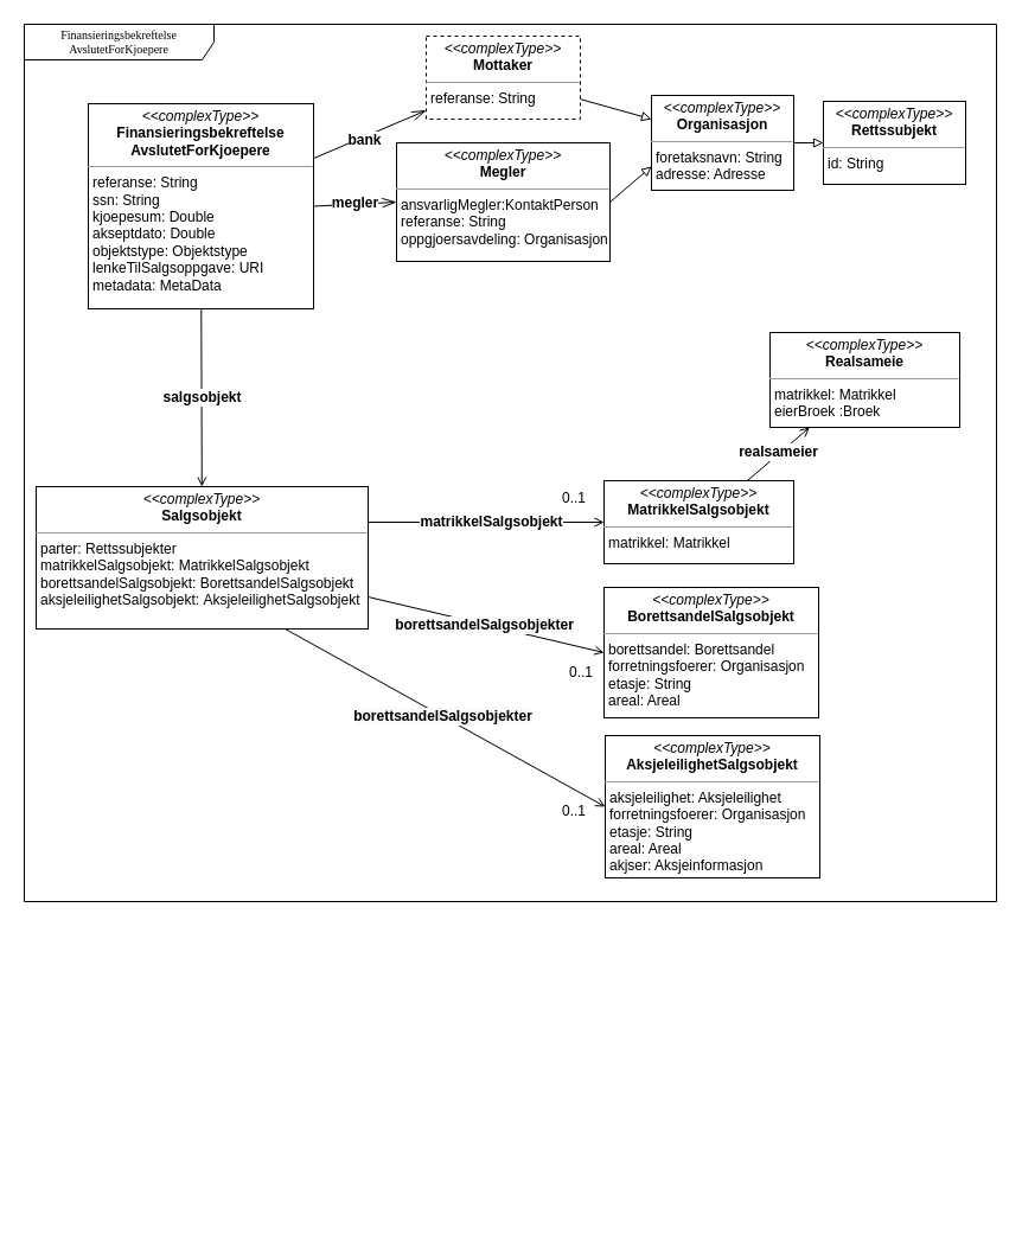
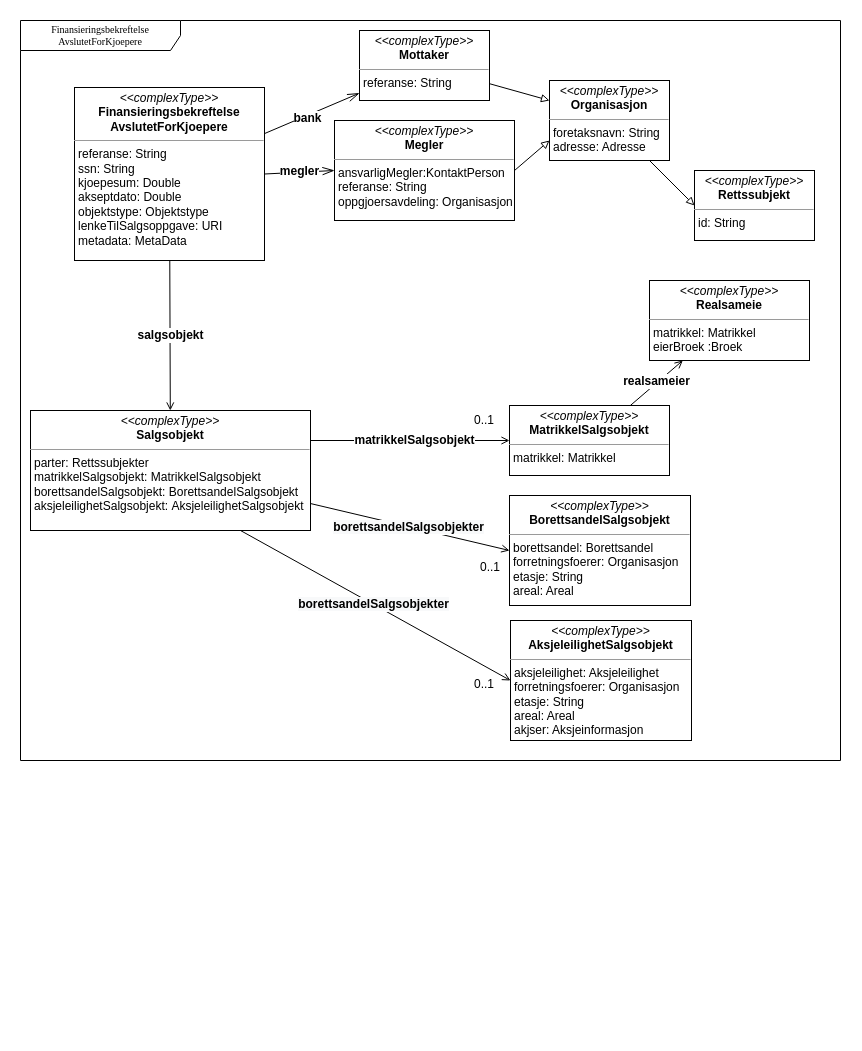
  <mxCell id="0" />
  <mxCell id="1" parent="0" />
  <mxCell id="2" value="Finansieringsbekreftelse&lt;br&gt;AvslutetForKjoepere" style="shape=umlFrame;whiteSpace=wrap;html=1;rounded=0;shadow=0;comic=0;labelBackgroundColor=none;strokeWidth=1;fontFamily=Verdana;fontSize=10;align=center;width=160;height=30;" parent="1" vertex="1"><mxGeometry x="20" y="20" width="820" height="740" as="geometry" /></mxCell>
  <mxCell id="3" style="edgeStyle=orthogonalEdgeStyle;rounded=0;html=1;dashed=1;labelBackgroundColor=none;startFill=0;endArrow=open;endFill=0;endSize=10;fontFamily=Verdana;fontSize=10;" parent="1" edge="1"><mxGeometry relative="1" as="geometry"><Array as="points" /><mxPoint x="730" y="838" as="targetPoint" /></mxGeometry></mxCell>
  <mxCell id="4" style="edgeStyle=orthogonalEdgeStyle;rounded=0;html=1;dashed=1;labelBackgroundColor=none;startFill=0;endArrow=open;endFill=0;endSize=10;fontFamily=Verdana;fontSize=10;" parent="1" edge="1"><mxGeometry relative="1" as="geometry"><mxPoint x="730" y="948" as="sourcePoint" /></mxGeometry></mxCell>
  <mxCell id="5" style="edgeStyle=orthogonalEdgeStyle;rounded=0;html=1;dashed=1;labelBackgroundColor=none;startFill=0;endArrow=open;endFill=0;endSize=10;fontFamily=Verdana;fontSize=10;" parent="1" edge="1"><mxGeometry relative="1" as="geometry"><Array as="points"><mxPoint x="410" y="1029" /><mxPoint x="410" y="1029" /></Array><mxPoint x="380" y="1029" as="sourcePoint" /></mxGeometry></mxCell>
  <mxCell id="6" style="edgeStyle=none;rounded=0;orthogonalLoop=1;jettySize=auto;html=1;entryX=0;entryY=0.25;entryDx=0;entryDy=0;endArrow=block;endFill=0;" parent="1" source="7" target="13" edge="1"><mxGeometry relative="1" as="geometry" /></mxCell>
- <mxCell id="7" value="&lt;p style=&quot;margin: 0px ; margin-top: 4px ; text-align: center&quot;&gt;&lt;i style=&quot;font-family: &amp;#34;helvetica&amp;#34;&quot;&gt;&amp;lt;&amp;lt;complexType&amp;gt;&amp;gt;&lt;/i&gt;&lt;br style=&quot;font-family: &amp;#34;helvetica&amp;#34;&quot;&gt;&lt;b style=&quot;font-family: &amp;#34;helvetica&amp;#34;&quot;&gt;Mottaker&lt;/b&gt;&lt;br&gt;&lt;/p&gt;&lt;hr size=&quot;1&quot;&gt;&lt;p style=&quot;margin: 0px ; margin-left: 4px&quot;&gt;referanse: String&lt;br&gt;&lt;/p&gt;" style="verticalAlign=top;align=left;overflow=fill;fontSize=12;fontFamily=Helvetica;html=1;rounded=0;shadow=0;comic=0;labelBackgroundColor=none;strokeWidth=1;dashed=1;" parent="1" vertex="1"><mxGeometry x="359" y="30" width="130" height="70" as="geometry" /></mxCell>
+ <mxCell id="7" value="&lt;p style=&quot;margin: 0px ; margin-top: 4px ; text-align: center&quot;&gt;&lt;i style=&quot;font-family: &amp;#34;helvetica&amp;#34;&quot;&gt;&amp;lt;&amp;lt;complexType&amp;gt;&amp;gt;&lt;/i&gt;&lt;br style=&quot;font-family: &amp;#34;helvetica&amp;#34;&quot;&gt;&lt;b style=&quot;font-family: &amp;#34;helvetica&amp;#34;&quot;&gt;Mottaker&lt;/b&gt;&lt;br&gt;&lt;/p&gt;&lt;hr size=&quot;1&quot;&gt;&lt;p style=&quot;margin: 0px ; margin-left: 4px&quot;&gt;referanse: String&lt;br&gt;&lt;/p&gt;" style="verticalAlign=top;align=left;overflow=fill;fontSize=12;fontFamily=Helvetica;html=1;rounded=0;shadow=0;comic=0;labelBackgroundColor=none;strokeWidth=1" parent="1" vertex="1"><mxGeometry x="359" y="30" width="130" height="70" as="geometry" /></mxCell>
  <mxCell id="8" style="rounded=0;html=1;labelBackgroundColor=none;startFill=0;endArrow=openThin;endFill=0;endSize=10;fontFamily=Verdana;fontSize=10;" parent="1" source="11" target="7" edge="1"><mxGeometry relative="1" as="geometry" /></mxCell>
  <mxCell id="9" value="&lt;b&gt;&lt;font style=&quot;font-size: 12px&quot;&gt;bank&lt;/font&gt;&lt;/b&gt;" style="edgeLabel;html=1;align=center;verticalAlign=middle;resizable=0;points=[];" parent="8" vertex="1" connectable="0"><mxGeometry x="-0.35" y="1" relative="1" as="geometry"><mxPoint x="12" y="-1" as="offset" /></mxGeometry></mxCell>
  <mxCell id="10" value="&lt;font style=&quot;font-size: 12px&quot;&gt;&lt;b&gt;salgsobjekt&lt;/b&gt;&lt;/font&gt;" style="edgeStyle=none;rounded=0;orthogonalLoop=1;jettySize=auto;html=1;endArrow=open;endFill=0;" parent="1" source="11" target="21" edge="1"><mxGeometry relative="1" as="geometry" /></mxCell>
  <mxCell id="11" value="&lt;p style=&quot;margin: 0px ; margin-top: 4px ; text-align: center&quot;&gt;&lt;i&gt;&amp;lt;&amp;lt;complexType&amp;gt;&amp;gt;&lt;/i&gt;&lt;br&gt;&lt;b&gt;Finansieringsbekreftelse&lt;br&gt;AvslutetForKjoepere&lt;/b&gt;&lt;/p&gt;&lt;hr size=&quot;1&quot;&gt;&lt;p style=&quot;margin: 0px ; margin-left: 4px&quot;&gt;referanse: String&lt;/p&gt;&lt;p style=&quot;margin: 0px ; margin-left: 4px&quot;&gt;ssn: String&lt;/p&gt;&lt;p style=&quot;margin: 0px ; margin-left: 4px&quot;&gt;kjoepesum: Double&lt;br&gt;akseptdato: Double&lt;/p&gt;&lt;p style=&quot;margin: 0px ; margin-left: 4px&quot;&gt;objektstype: Objektstype&lt;/p&gt;&lt;p style=&quot;margin: 0px ; margin-left: 4px&quot;&gt;lenkeTilSalgsoppgave: URI&lt;br&gt;&lt;/p&gt;&lt;p style=&quot;margin: 0px ; margin-left: 4px&quot;&gt;metadata: MetaData&lt;/p&gt;" style="verticalAlign=top;align=left;overflow=fill;fontSize=12;fontFamily=Helvetica;html=1;rounded=0;shadow=0;comic=0;labelBackgroundColor=none;strokeWidth=1" parent="1" vertex="1"><mxGeometry x="74" y="87" width="190" height="173" as="geometry" /></mxCell>
  <mxCell id="12" style="edgeStyle=none;rounded=0;orthogonalLoop=1;jettySize=auto;html=1;entryX=0;entryY=0.5;entryDx=0;entryDy=0;endArrow=block;endFill=0;" parent="1" source="13" target="18" edge="1"><mxGeometry relative="1" as="geometry" /></mxCell>
  <mxCell id="13" value="&lt;p style=&quot;margin: 0px ; margin-top: 4px ; text-align: center&quot;&gt;&lt;i style=&quot;font-family: &amp;#34;helvetica&amp;#34;&quot;&gt;&amp;lt;&amp;lt;complexType&amp;gt;&amp;gt;&lt;/i&gt;&lt;br style=&quot;font-family: &amp;#34;helvetica&amp;#34;&quot;&gt;&lt;b style=&quot;font-family: &amp;#34;helvetica&amp;#34;&quot;&gt;Organisasjon&lt;/b&gt;&lt;br&gt;&lt;/p&gt;&lt;hr size=&quot;1&quot;&gt;&lt;p style=&quot;margin: 0px ; margin-left: 4px&quot;&gt;foretaksnavn: String&lt;br&gt;&lt;/p&gt;&lt;p style=&quot;margin: 0px ; margin-left: 4px&quot;&gt;adresse: Adresse&lt;/p&gt;" style="verticalAlign=top;align=left;overflow=fill;fontSize=12;fontFamily=Helvetica;html=1;rounded=0;shadow=0;comic=0;labelBackgroundColor=none;strokeWidth=1" parent="1" vertex="1"><mxGeometry x="549" y="80" width="120" height="80" as="geometry" /></mxCell>
  <mxCell id="14" value="&lt;p style=&quot;margin: 0px ; margin-top: 4px ; text-align: center&quot;&gt;&lt;i style=&quot;font-family: &amp;#34;helvetica&amp;#34;&quot;&gt;&amp;lt;&amp;lt;complexType&amp;gt;&amp;gt;&lt;/i&gt;&lt;br style=&quot;font-family: &amp;#34;helvetica&amp;#34;&quot;&gt;&lt;b style=&quot;font-family: &amp;#34;helvetica&amp;#34;&quot;&gt;Megler&lt;/b&gt;&lt;br&gt;&lt;/p&gt;&lt;hr size=&quot;1&quot;&gt;&lt;p style=&quot;margin: 0px ; margin-left: 4px&quot;&gt;ansvarligMegler:KontaktPerson&lt;/p&gt;&lt;p style=&quot;margin: 0px ; margin-left: 4px&quot;&gt;referanse: String&lt;br&gt;&lt;/p&gt;&lt;p style=&quot;margin: 0px ; margin-left: 4px&quot;&gt;oppgjoersavdeling: Organisasjon&lt;/p&gt;" style="verticalAlign=top;align=left;overflow=fill;fontSize=12;fontFamily=Helvetica;html=1;rounded=0;shadow=0;comic=0;labelBackgroundColor=none;strokeWidth=1" parent="1" vertex="1"><mxGeometry x="334" y="120" width="180" height="100" as="geometry" /></mxCell>
  <mxCell id="15" style="rounded=0;html=1;labelBackgroundColor=none;startFill=0;endArrow=openThin;endFill=0;endSize=10;fontFamily=Verdana;fontSize=10;entryX=0;entryY=0.5;entryDx=0;entryDy=0;exitX=1;exitY=0.5;exitDx=0;exitDy=0;" parent="1" source="11" target="14" edge="1"><mxGeometry relative="1" as="geometry"><mxPoint x="260" y="119.04" as="sourcePoint" /><mxPoint x="380" y="94.46" as="targetPoint" /></mxGeometry></mxCell>
  <mxCell id="16" value="&lt;span style=&quot;font-size: 12px&quot;&gt;&lt;b&gt;megler&lt;/b&gt;&lt;/span&gt;" style="edgeLabel;html=1;align=center;verticalAlign=middle;resizable=0;points=[];" parent="15" vertex="1" connectable="0"><mxGeometry x="-0.35" y="1" relative="1" as="geometry"><mxPoint x="12" y="-1" as="offset" /></mxGeometry></mxCell>
  <mxCell id="17" style="edgeStyle=none;rounded=0;orthogonalLoop=1;jettySize=auto;html=1;entryX=0;entryY=0.75;entryDx=0;entryDy=0;endArrow=block;endFill=0;exitX=1;exitY=0.5;exitDx=0;exitDy=0;" parent="1" source="14" target="13" edge="1"><mxGeometry relative="1" as="geometry"><mxPoint x="510" y="94.259" as="sourcePoint" /><mxPoint x="580" y="115" as="targetPoint" /></mxGeometry></mxCell>
- <mxCell id="18" value="&lt;p style=&quot;margin: 0px ; margin-top: 4px ; text-align: center&quot;&gt;&lt;i style=&quot;font-family: &amp;#34;helvetica&amp;#34;&quot;&gt;&amp;lt;&amp;lt;complexType&amp;gt;&amp;gt;&lt;/i&gt;&lt;br style=&quot;font-family: &amp;#34;helvetica&amp;#34;&quot;&gt;&lt;font face=&quot;helvetica&quot;&gt;&lt;b&gt;Rettssubjekt&lt;/b&gt;&lt;/font&gt;&lt;br&gt;&lt;/p&gt;&lt;hr size=&quot;1&quot;&gt;&lt;p style=&quot;margin: 0px ; margin-left: 4px&quot;&gt;id: String&lt;br&gt;&lt;/p&gt;" style="verticalAlign=top;align=left;overflow=fill;fontSize=12;fontFamily=Helvetica;html=1;rounded=0;shadow=0;comic=0;labelBackgroundColor=none;strokeWidth=1" parent="1" vertex="1"><mxGeometry x="694" y="85" width="120" height="70" as="geometry" /></mxCell>
+ <mxCell id="18" value="&lt;p style=&quot;margin: 0px ; margin-top: 4px ; text-align: center&quot;&gt;&lt;i style=&quot;font-family: &amp;#34;helvetica&amp;#34;&quot;&gt;&amp;lt;&amp;lt;complexType&amp;gt;&amp;gt;&lt;/i&gt;&lt;br style=&quot;font-family: &amp;#34;helvetica&amp;#34;&quot;&gt;&lt;font face=&quot;helvetica&quot;&gt;&lt;b&gt;Rettssubjekt&lt;/b&gt;&lt;/font&gt;&lt;br&gt;&lt;/p&gt;&lt;hr size=&quot;1&quot;&gt;&lt;p style=&quot;margin: 0px ; margin-left: 4px&quot;&gt;id: String&lt;br&gt;&lt;/p&gt;" style="verticalAlign=top;align=left;overflow=fill;fontSize=12;fontFamily=Helvetica;html=1;rounded=0;shadow=0;comic=0;labelBackgroundColor=none;strokeWidth=1" parent="1" vertex="1"><mxGeometry x="694" y="170" width="120" height="70" as="geometry" /></mxCell>
  <mxCell id="19" style="edgeStyle=none;rounded=0;orthogonalLoop=1;jettySize=auto;html=1;entryX=0;entryY=0.5;entryDx=0;entryDy=0;endArrow=open;endFill=0;" parent="1" source="21" target="29" edge="1"><mxGeometry relative="1" as="geometry" /></mxCell>
  <mxCell id="20" value="&lt;span style=&quot;font-size: 12px ; text-align: left ; background-color: rgb(248 , 249 , 250)&quot;&gt;borettsandelSalgsobjekter&lt;/span&gt;" style="edgeLabel;html=1;align=center;verticalAlign=middle;resizable=0;points=[];fontSize=12;fontStyle=1" parent="19" vertex="1" connectable="0"><mxGeometry x="-0.017" relative="1" as="geometry"><mxPoint as="offset" /></mxGeometry></mxCell>
  <mxCell id="21" value="&lt;p style=&quot;margin: 0px ; margin-top: 4px ; text-align: center&quot;&gt;&lt;i style=&quot;font-family: &amp;#34;helvetica&amp;#34;&quot;&gt;&amp;lt;&amp;lt;complexType&amp;gt;&amp;gt;&lt;/i&gt;&lt;br style=&quot;font-family: &amp;#34;helvetica&amp;#34;&quot;&gt;&lt;font face=&quot;helvetica&quot;&gt;&lt;b&gt;Salgsobjekt&lt;/b&gt;&lt;/font&gt;&lt;br&gt;&lt;/p&gt;&lt;hr size=&quot;1&quot;&gt;&lt;p style=&quot;margin: 0px ; margin-left: 4px&quot;&gt;parter: Rettssubjekter&lt;br&gt;&lt;/p&gt;&lt;p style=&quot;margin: 0px ; margin-left: 4px&quot;&gt;matrikkelSalgsobjekt:&amp;nbsp;MatrikkelSalgsobjekt&lt;br&gt;&lt;/p&gt;&lt;p style=&quot;margin: 0px ; margin-left: 4px&quot;&gt;borettsandelSalgsobjekt:&amp;nbsp;BorettsandelSalgsobjekt&lt;br&gt;&lt;/p&gt;&lt;p style=&quot;margin: 0px ; margin-left: 4px&quot;&gt;aksjeleilighetSalgsobjekt:&amp;nbsp;AksjeleilighetSalgsobjekt&lt;br&gt;&lt;/p&gt;" style="verticalAlign=top;align=left;overflow=fill;fontSize=12;fontFamily=Helvetica;html=1;rounded=0;shadow=0;comic=0;labelBackgroundColor=none;strokeWidth=1" parent="1" vertex="1"><mxGeometry x="30" y="410" width="280" height="120" as="geometry" /></mxCell>
  <mxCell id="22" style="edgeStyle=none;rounded=0;orthogonalLoop=1;jettySize=auto;html=1;endArrow=open;endFill=0;" parent="1" source="24" target="25" edge="1"><mxGeometry relative="1" as="geometry" /></mxCell>
  <mxCell id="23" value="&lt;font style=&quot;font-size: 12px&quot;&gt;&lt;b&gt;realsameier&lt;/b&gt;&lt;/font&gt;" style="edgeLabel;html=1;align=center;verticalAlign=middle;resizable=0;points=[];" parent="22" vertex="1" connectable="0"><mxGeometry x="0.057" y="1" relative="1" as="geometry"><mxPoint x="-2" as="offset" /></mxGeometry></mxCell>
  <mxCell id="24" value="&lt;p style=&quot;margin: 0px ; margin-top: 4px ; text-align: center&quot;&gt;&lt;i style=&quot;font-family: &amp;#34;helvetica&amp;#34;&quot;&gt;&amp;lt;&amp;lt;complexType&amp;gt;&amp;gt;&lt;/i&gt;&lt;br style=&quot;font-family: &amp;#34;helvetica&amp;#34;&quot;&gt;&lt;font face=&quot;helvetica&quot;&gt;&lt;b&gt;MatrikkelSalgsobjekt&lt;/b&gt;&lt;/font&gt;&lt;br&gt;&lt;/p&gt;&lt;hr size=&quot;1&quot;&gt;&lt;p style=&quot;margin: 0px ; margin-left: 4px&quot;&gt;matrikkel: Matrikkel&lt;br&gt;&lt;/p&gt;&lt;p style=&quot;margin: 0px ; margin-left: 4px&quot;&gt;&lt;br&gt;&lt;/p&gt;" style="verticalAlign=top;align=left;overflow=fill;fontSize=12;fontFamily=Helvetica;html=1;rounded=0;shadow=0;comic=0;labelBackgroundColor=none;strokeWidth=1" parent="1" vertex="1"><mxGeometry x="509" y="405" width="160" height="70" as="geometry" /></mxCell>
  <mxCell id="25" value="&lt;p style=&quot;margin: 0px ; margin-top: 4px ; text-align: center&quot;&gt;&lt;i style=&quot;font-family: &amp;#34;helvetica&amp;#34;&quot;&gt;&amp;lt;&amp;lt;complexType&amp;gt;&amp;gt;&lt;/i&gt;&lt;br style=&quot;font-family: &amp;#34;helvetica&amp;#34;&quot;&gt;&lt;font face=&quot;helvetica&quot;&gt;&lt;b&gt;Realsameie&lt;/b&gt;&lt;/font&gt;&lt;br&gt;&lt;/p&gt;&lt;hr size=&quot;1&quot;&gt;&lt;p style=&quot;margin: 0px ; margin-left: 4px&quot;&gt;matrikkel: Matrikkel&lt;br&gt;&lt;/p&gt;&lt;p style=&quot;margin: 0px ; margin-left: 4px&quot;&gt;eierBroek :Broek&lt;/p&gt;&lt;p style=&quot;margin: 0px ; margin-left: 4px&quot;&gt;&lt;br&gt;&lt;/p&gt;" style="verticalAlign=top;align=left;overflow=fill;fontSize=12;fontFamily=Helvetica;html=1;rounded=0;shadow=0;comic=0;labelBackgroundColor=none;strokeWidth=1" parent="1" vertex="1"><mxGeometry x="649" y="280" width="160" height="80" as="geometry" /></mxCell>
  <mxCell id="26" style="edgeStyle=none;rounded=0;orthogonalLoop=1;jettySize=auto;html=1;endArrow=open;endFill=0;entryX=0;entryY=0.5;entryDx=0;entryDy=0;exitX=1;exitY=0.25;exitDx=0;exitDy=0;" parent="1" source="21" target="24" edge="1"><mxGeometry relative="1" as="geometry"><mxPoint x="570" y="445" as="sourcePoint" /><mxPoint x="680" y="445" as="targetPoint" /></mxGeometry></mxCell>
  <mxCell id="27" value="&lt;span style=&quot;font-size: 12px&quot;&gt;&lt;b&gt;matrikkelSalgsobjekt&lt;/b&gt;&lt;/span&gt;" style="edgeLabel;html=1;align=center;verticalAlign=middle;resizable=0;points=[];" parent="26" vertex="1" connectable="0"><mxGeometry x="0.057" y="1" relative="1" as="geometry"><mxPoint x="-2" as="offset" /></mxGeometry></mxCell>
  <mxCell id="28" value="0..1" style="text;html=1;strokeColor=none;fillColor=none;align=center;verticalAlign=middle;whiteSpace=wrap;rounded=0;" parent="1" vertex="1"><mxGeometry x="464" y="410" width="40" height="20" as="geometry" /></mxCell>
  <mxCell id="29" value="&lt;p style=&quot;margin: 0px ; margin-top: 4px ; text-align: center&quot;&gt;&lt;i style=&quot;font-family: &amp;#34;helvetica&amp;#34;&quot;&gt;&amp;lt;&amp;lt;complexType&amp;gt;&amp;gt;&lt;/i&gt;&lt;br style=&quot;font-family: &amp;#34;helvetica&amp;#34;&quot;&gt;&lt;font face=&quot;helvetica&quot;&gt;&lt;b&gt;BorettsandelSalgsobjekt&lt;/b&gt;&lt;/font&gt;&lt;br&gt;&lt;/p&gt;&lt;hr size=&quot;1&quot;&gt;&lt;p style=&quot;margin: 0px ; margin-left: 4px&quot;&gt;borettsandel: Borettsandel&lt;br&gt;&lt;/p&gt;&lt;p style=&quot;margin: 0px ; margin-left: 4px&quot;&gt;forretningsfoerer: Organisasjon&lt;/p&gt;&lt;p style=&quot;margin: 0px ; margin-left: 4px&quot;&gt;etasje: String&lt;/p&gt;&lt;p style=&quot;margin: 0px ; margin-left: 4px&quot;&gt;areal: Areal&lt;/p&gt;&lt;p style=&quot;margin: 0px ; margin-left: 4px&quot;&gt;&lt;br&gt;&lt;/p&gt;" style="verticalAlign=top;align=left;overflow=fill;fontSize=12;fontFamily=Helvetica;html=1;rounded=0;shadow=0;comic=0;labelBackgroundColor=none;strokeWidth=1" parent="1" vertex="1"><mxGeometry x="509" y="495" width="181" height="110" as="geometry" /></mxCell>
  <mxCell id="30" value="0..1" style="text;html=1;strokeColor=none;fillColor=none;align=center;verticalAlign=middle;whiteSpace=wrap;rounded=0;" parent="1" vertex="1"><mxGeometry x="470" y="557" width="40" height="20" as="geometry" /></mxCell>
  <mxCell id="31" value="&lt;p style=&quot;margin: 0px ; margin-top: 4px ; text-align: center&quot;&gt;&lt;i style=&quot;font-family: &amp;#34;helvetica&amp;#34;&quot;&gt;&amp;lt;&amp;lt;complexType&amp;gt;&amp;gt;&lt;/i&gt;&lt;br style=&quot;font-family: &amp;#34;helvetica&amp;#34;&quot;&gt;&lt;font face=&quot;helvetica&quot;&gt;&lt;b&gt;AksjeleilighetSalgsobjekt&lt;/b&gt;&lt;/font&gt;&lt;br&gt;&lt;/p&gt;&lt;hr size=&quot;1&quot;&gt;&lt;p style=&quot;margin: 0px ; margin-left: 4px&quot;&gt;aksjeleilighet: Aksjeleilighet&lt;br&gt;&lt;/p&gt;&lt;p style=&quot;margin: 0px ; margin-left: 4px&quot;&gt;forretningsfoerer: Organisasjon&lt;/p&gt;&lt;p style=&quot;margin: 0px ; margin-left: 4px&quot;&gt;etasje: String&lt;/p&gt;&lt;p style=&quot;margin: 0px ; margin-left: 4px&quot;&gt;areal: Areal&lt;/p&gt;&lt;p style=&quot;margin: 0px ; margin-left: 4px&quot;&gt;akjser: Aksjeinformasjon&lt;/p&gt;&lt;p style=&quot;margin: 0px ; margin-left: 4px&quot;&gt;&lt;br&gt;&lt;/p&gt;" style="verticalAlign=top;align=left;overflow=fill;fontSize=12;fontFamily=Helvetica;html=1;rounded=0;shadow=0;comic=0;labelBackgroundColor=none;strokeWidth=1" parent="1" vertex="1"><mxGeometry x="510" y="620" width="181" height="120" as="geometry" /></mxCell>
  <mxCell id="32" style="edgeStyle=none;rounded=0;orthogonalLoop=1;jettySize=auto;html=1;entryX=0;entryY=0.5;entryDx=0;entryDy=0;endArrow=open;endFill=0;exitX=0.75;exitY=1;exitDx=0;exitDy=0;" parent="1" source="21" target="31" edge="1"><mxGeometry relative="1" as="geometry"><mxPoint x="304" y="619.998" as="sourcePoint" /><mxPoint x="503" y="666.96" as="targetPoint" /></mxGeometry></mxCell>
  <mxCell id="33" value="&lt;span style=&quot;font-size: 12px ; text-align: left ; background-color: rgb(248 , 249 , 250)&quot;&gt;borettsandelSalgsobjekter&lt;/span&gt;" style="edgeLabel;html=1;align=center;verticalAlign=middle;resizable=0;points=[];fontSize=12;fontStyle=1" parent="32" vertex="1" connectable="0"><mxGeometry x="-0.017" relative="1" as="geometry"><mxPoint as="offset" /></mxGeometry></mxCell>
  <mxCell id="34" value="0..1" style="text;html=1;strokeColor=none;fillColor=none;align=center;verticalAlign=middle;whiteSpace=wrap;rounded=0;" parent="1" vertex="1"><mxGeometry x="464" y="673.96" width="40" height="20" as="geometry" /></mxCell>
